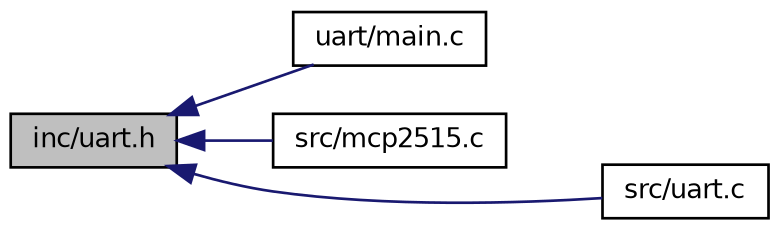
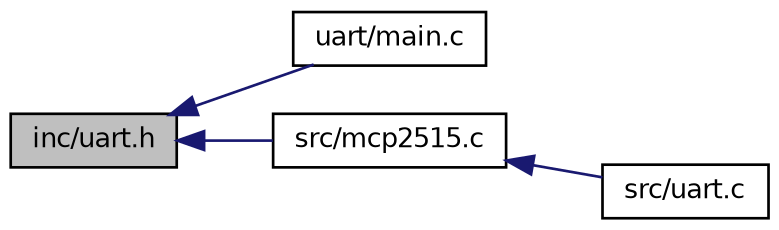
  digraph {
    rankdir=LR
    node [color=black fillcolor=white fontname=Helvetica fontsize=10 shape=record style=filled]
    edge [color=midnightblue dir=back fontname=Helvetica fontsize=10 labelfontname=Helvetica labelfontsize=10 style=solid]
    n1 [fillcolor=grey75 fontcolor=black height=0.2 label="inc/uart.h" width=0.4]
    n2 [height=0.2 label="uart/main.c" width=0.4]
    n3 [height=0.2 label="src/mcp2515.c" width=0.4]
    n4 [height=0.2 label="src/uart.c" width=0.4]
    n1 -> n2
    n1 -> n3
-   n1 -> n4
+   n3 -> n4
  }
